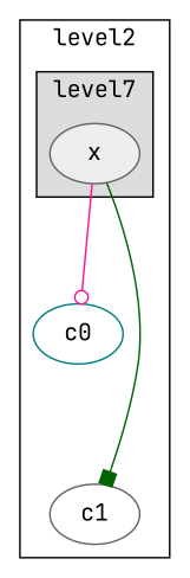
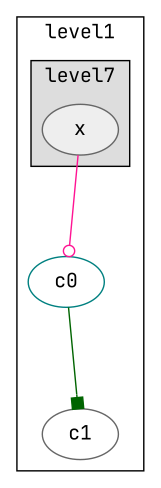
  digraph {
    fontname="JetBrains Mono"
    nodesep=0.25
    ranksep=1
    node [color=gray40 fontname="JetBrains Mono"]
    edge [fontname="JetBrains Mono"]
    n1 [fillcolor="#EEEEEE" label=x style=filled]
    n2 [color=teal label=c0]
    n3 [label=c1]
    subgraph cluster_1 {
-     label=level2
+     label=level1
      n2
      n3
      subgraph cluster_2 {
        fillcolor="#DDDDDD"
        label=level7
        style=filled
        n1
      }
    }
    n1 -> n2 [arrowhead=odot color=deeppink]
-   n1 -> n3 [arrowhead=box color=darkgreen]
+   n2 -> n3 [arrowhead=box color=darkgreen]
  }
